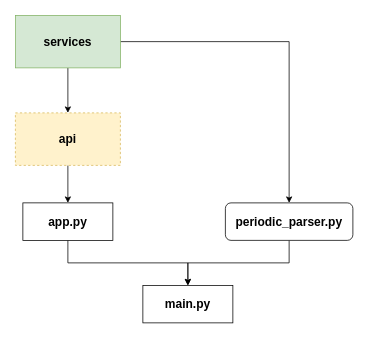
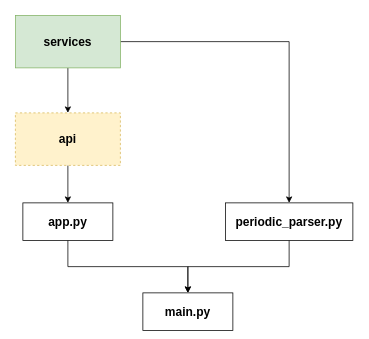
  <mxCell id="0" />
  <mxCell id="1" parent="0" />
- <mxCell id="2" value="&lt;b&gt;main.py&lt;/b&gt;" style="rounded=0;whiteSpace=wrap;html=1;fontSize=16;" vertex="1" parent="1"><mxGeometry x="190" y="380" width="120" height="50" as="geometry" /></mxCell>
+ <mxCell id="2" value="&lt;b&gt;main.py&lt;/b&gt;" style="rounded=0;whiteSpace=wrap;html=1;fontSize=16;" vertex="1" parent="1"><mxGeometry x="190" y="390" width="120" height="50" as="geometry" /></mxCell>
  <mxCell id="3" style="edgeStyle=orthogonalEdgeStyle;rounded=0;orthogonalLoop=1;jettySize=auto;html=1;entryX=0.5;entryY=0;entryDx=0;entryDy=0;fontSize=16;exitX=0.5;exitY=1;exitDx=0;exitDy=0;" edge="1" parent="1" source="4" target="2"><mxGeometry relative="1" as="geometry" /></mxCell>
  <mxCell id="4" value="&lt;div align=&quot;center&quot;&gt;app.py&lt;/div&gt;" style="rounded=0;whiteSpace=wrap;html=1;fontSize=16;align=center;fontStyle=1" vertex="1" parent="1"><mxGeometry x="30" y="270" width="120" height="50" as="geometry" /></mxCell>
  <mxCell id="5" style="edgeStyle=orthogonalEdgeStyle;rounded=0;orthogonalLoop=1;jettySize=auto;html=1;entryX=0.5;entryY=0;entryDx=0;entryDy=0;fontSize=16;" edge="1" parent="1" source="6" target="2"><mxGeometry relative="1" as="geometry" /></mxCell>
- <mxCell id="6" value="&lt;div align=&quot;center&quot;&gt;periodic_parser.py&lt;/div&gt;" style="whiteSpace=wrap;html=1;fontSize=16;align=center;fontStyle=1;rounded=1;" vertex="1" parent="1"><mxGeometry x="300" y="270" width="170" height="50" as="geometry" /></mxCell>
+ <mxCell id="6" value="&lt;div align=&quot;center&quot;&gt;periodic_parser.py&lt;/div&gt;" style="rounded=0;whiteSpace=wrap;html=1;fontSize=16;align=center;fontStyle=1" vertex="1" parent="1"><mxGeometry x="300" y="270" width="170" height="50" as="geometry" /></mxCell>
  <mxCell id="7" style="edgeStyle=orthogonalEdgeStyle;rounded=0;orthogonalLoop=1;jettySize=auto;html=1;entryX=0.5;entryY=0;entryDx=0;entryDy=0;fontSize=16;" edge="1" parent="1" source="8" target="4"><mxGeometry relative="1" as="geometry" /></mxCell>
  <mxCell id="8" value="&lt;b&gt;api&lt;/b&gt;" style="rounded=0;whiteSpace=wrap;html=1;fontSize=16;fillColor=#fff2cc;strokeColor=#d6b656;dashed=1;" vertex="1" parent="1"><mxGeometry x="20" y="150" width="140" height="70" as="geometry" /></mxCell>
  <mxCell id="9" style="edgeStyle=orthogonalEdgeStyle;rounded=0;orthogonalLoop=1;jettySize=auto;html=1;entryX=0.5;entryY=0;entryDx=0;entryDy=0;fontSize=16;" edge="1" parent="1" source="11" target="8"><mxGeometry relative="1" as="geometry" /></mxCell>
  <mxCell id="10" style="edgeStyle=orthogonalEdgeStyle;rounded=0;orthogonalLoop=1;jettySize=auto;html=1;entryX=0.5;entryY=0;entryDx=0;entryDy=0;fontSize=16;exitX=1;exitY=0.5;exitDx=0;exitDy=0;" edge="1" parent="1" source="11" target="6"><mxGeometry relative="1" as="geometry"><Array as="points"><mxPoint x="385" y="55" /></Array></mxGeometry></mxCell>
  <mxCell id="11" value="&lt;b&gt;services&lt;/b&gt;" style="rounded=0;whiteSpace=wrap;html=1;fontSize=16;fillColor=#d5e8d4;strokeColor=#82b366;" vertex="1" parent="1"><mxGeometry x="20" y="20" width="140" height="70" as="geometry" /></mxCell>
